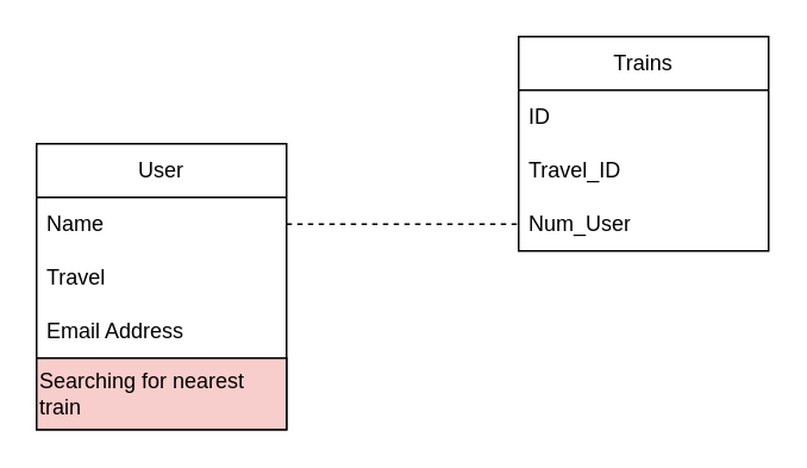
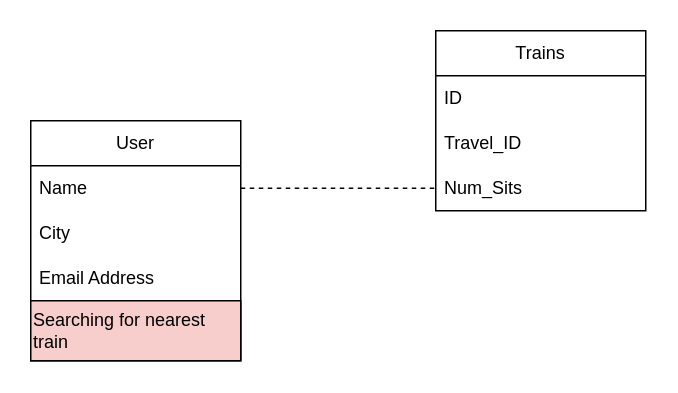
  <mxCell id="0" />
  <mxCell id="1" parent="0" />
  <mxCell id="2" value="User" style="swimlane;fontStyle=0;childLayout=stackLayout;horizontal=1;startSize=30;horizontalStack=0;resizeParent=1;resizeParentMax=0;resizeLast=0;collapsible=1;marginBottom=0;whiteSpace=wrap;html=1;" parent="1" vertex="1"><mxGeometry x="20" y="80" width="140" height="160" as="geometry" /></mxCell>
  <mxCell id="3" value="Name" style="text;strokeColor=none;fillColor=none;align=left;verticalAlign=middle;spacingLeft=4;spacingRight=4;overflow=hidden;points=[[0,0.5],[1,0.5]];portConstraint=eastwest;rotatable=0;whiteSpace=wrap;html=1;" parent="2" vertex="1"><mxGeometry y="30" width="140" height="30" as="geometry" /></mxCell>
- <mxCell id="4" value="Travel" style="text;strokeColor=none;fillColor=none;align=left;verticalAlign=middle;spacingLeft=4;spacingRight=4;overflow=hidden;points=[[0,0.5],[1,0.5]];portConstraint=eastwest;rotatable=0;whiteSpace=wrap;html=1;" parent="2" vertex="1"><mxGeometry y="60" width="140" height="30" as="geometry" /></mxCell>
+ <mxCell id="4" value="City" style="text;strokeColor=none;fillColor=none;align=left;verticalAlign=middle;spacingLeft=4;spacingRight=4;overflow=hidden;points=[[0,0.5],[1,0.5]];portConstraint=eastwest;rotatable=0;whiteSpace=wrap;html=1;" parent="2" vertex="1"><mxGeometry y="60" width="140" height="30" as="geometry" /></mxCell>
  <mxCell id="5" value="Email Address" style="text;strokeColor=none;fillColor=none;align=left;verticalAlign=middle;spacingLeft=4;spacingRight=4;overflow=hidden;points=[[0,0.5],[1,0.5]];portConstraint=eastwest;rotatable=0;whiteSpace=wrap;html=1;" parent="2" vertex="1"><mxGeometry y="90" width="140" height="30" as="geometry" /></mxCell>
  <mxCell id="6" style="edgeStyle=orthogonalEdgeStyle;rounded=0;orthogonalLoop=1;jettySize=auto;html=1;exitX=0.5;exitY=1;exitDx=0;exitDy=0;" parent="2" source="7" target="7" edge="1"><mxGeometry relative="1" as="geometry" /></mxCell>
  <mxCell id="7" value="Searching for nearest train" style="rounded=0;whiteSpace=wrap;html=1;align=left;fillColor=#f8cecc;" parent="2" vertex="1"><mxGeometry y="120" width="140" height="40" as="geometry" /></mxCell>
  <mxCell id="8" value="" style="endArrow=none;html=1;rounded=0;exitX=1;exitY=0.5;exitDx=0;exitDy=0;entryX=0;entryY=0.5;entryDx=0;entryDy=0;dashed=1;" parent="1" source="3" edge="1" target="12"><mxGeometry width="50" height="50" relative="1" as="geometry"><mxPoint x="280" y="330" as="sourcePoint" /><mxPoint x="280" y="215" as="targetPoint" /></mxGeometry></mxCell>
  <mxCell id="9" value="Trains" style="swimlane;fontStyle=0;childLayout=stackLayout;horizontal=1;startSize=30;horizontalStack=0;resizeParent=1;resizeParentMax=0;resizeLast=0;collapsible=1;marginBottom=0;whiteSpace=wrap;html=1;" parent="1" vertex="1"><mxGeometry x="290" y="20" width="140" height="120" as="geometry" /></mxCell>
  <mxCell id="10" value="ID" style="text;strokeColor=none;fillColor=none;align=left;verticalAlign=middle;spacingLeft=4;spacingRight=4;overflow=hidden;points=[[0,0.5],[1,0.5]];portConstraint=eastwest;rotatable=0;whiteSpace=wrap;html=1;" parent="9" vertex="1"><mxGeometry y="30" width="140" height="30" as="geometry" /></mxCell>
  <mxCell id="11" value="Travel_ID" style="text;strokeColor=none;fillColor=none;align=left;verticalAlign=middle;spacingLeft=4;spacingRight=4;overflow=hidden;points=[[0,0.5],[1,0.5]];portConstraint=eastwest;rotatable=0;whiteSpace=wrap;html=1;" parent="9" vertex="1"><mxGeometry y="60" width="140" height="30" as="geometry" /></mxCell>
- <mxCell id="12" value="Num_User" style="text;strokeColor=none;fillColor=none;align=left;verticalAlign=middle;spacingLeft=4;spacingRight=4;overflow=hidden;points=[[0,0.5],[1,0.5]];portConstraint=eastwest;rotatable=0;whiteSpace=wrap;html=1;" parent="9" vertex="1"><mxGeometry y="90" width="140" height="30" as="geometry" /></mxCell>
+ <mxCell id="12" value="Num_Sits" style="text;strokeColor=none;fillColor=none;align=left;verticalAlign=middle;spacingLeft=4;spacingRight=4;overflow=hidden;points=[[0,0.5],[1,0.5]];portConstraint=eastwest;rotatable=0;whiteSpace=wrap;html=1;" parent="9" vertex="1"><mxGeometry y="90" width="140" height="30" as="geometry" /></mxCell>
